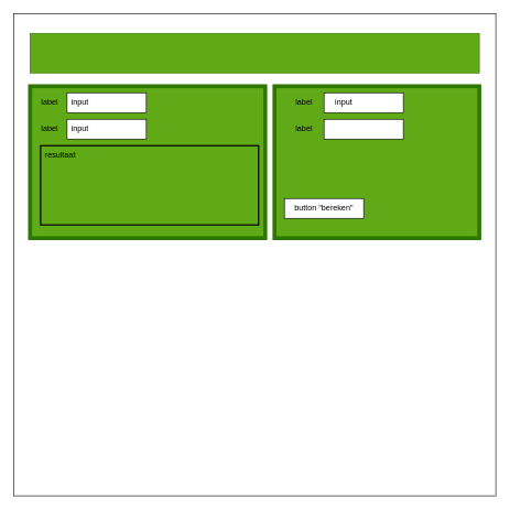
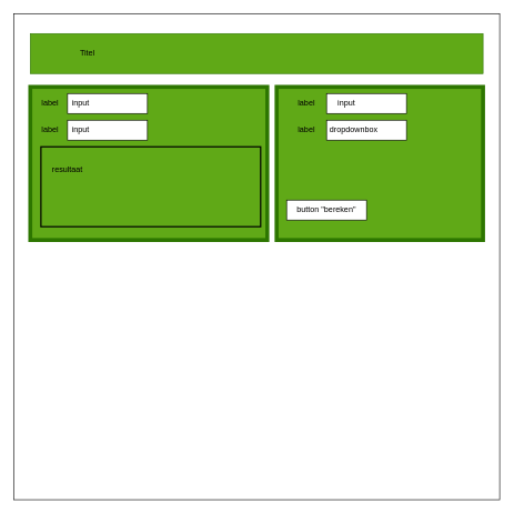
  <mxCell id="0" />
  <mxCell id="1" parent="0" />
  <mxCell id="2" value="" style="whiteSpace=wrap;html=1;aspect=fixed;" parent="1" vertex="1"><mxGeometry x="20" y="20" width="730" height="730" as="geometry" /></mxCell>
  <mxCell id="3" value="" style="rounded=0;whiteSpace=wrap;html=1;fillColor=#60a917;strokeColor=#2D7600;fontColor=#ffffff;" parent="1" vertex="1"><mxGeometry x="45" y="50" width="680" height="60" as="geometry" /></mxCell>
+ <mxCell id="4" value="Titel" style="text;html=1;strokeColor=none;fillColor=none;align=center;verticalAlign=middle;whiteSpace=wrap;rounded=0;strokeWidth=6;" parent="1" vertex="1"><mxGeometry x="51" y="65" width="160" height="30" as="geometry" /></mxCell>
  <mxCell id="5" value="" style="rounded=0;whiteSpace=wrap;html=1;strokeWidth=6;strokeColor=#2D7600;fillColor=#60a917;fontColor=#ffffff;" parent="1" vertex="1"><mxGeometry x="415" y="130" width="310" height="230" as="geometry" /></mxCell>
  <mxCell id="6" value="" style="rounded=0;whiteSpace=wrap;html=1;strokeWidth=6;strokeColor=#2D7600;fillColor=#60a917;fontColor=#ffffff;" parent="1" vertex="1"><mxGeometry x="45" y="130" width="356" height="230" as="geometry" /></mxCell>
  <mxCell id="7" value="label" style="text;html=1;strokeColor=none;fillColor=none;align=center;verticalAlign=middle;whiteSpace=wrap;rounded=0;" parent="1" vertex="1"><mxGeometry x="45" y="140" width="60" height="30" as="geometry" /></mxCell>
  <mxCell id="8" value="" style="rounded=0;whiteSpace=wrap;html=1;" parent="1" vertex="1"><mxGeometry x="101" y="140" width="120" height="30" as="geometry" /></mxCell>
  <mxCell id="9" value="input" style="text;html=1;strokeColor=none;fillColor=none;align=center;verticalAlign=middle;whiteSpace=wrap;rounded=0;" parent="1" vertex="1"><mxGeometry x="91" y="140" width="60" height="30" as="geometry" /></mxCell>
  <mxCell id="10" value="button &quot;bereken&quot;" style="rounded=0;whiteSpace=wrap;html=1;" parent="1" vertex="1"><mxGeometry x="430" y="300" width="120" height="30" as="geometry" /></mxCell>
  <mxCell id="11" value="" style="rounded=0;whiteSpace=wrap;html=1;fillColor=none;strokeWidth=2;" parent="1" vertex="1"><mxGeometry x="61" y="220" width="330" height="120" as="geometry" /></mxCell>
- <mxCell id="12" value="resultaat" style="text;html=1;strokeColor=none;fillColor=none;align=center;verticalAlign=middle;whiteSpace=wrap;rounded=0;" parent="1" vertex="1"><mxGeometry x="61" y="220" width="60" height="30" as="geometry" /></mxCell>
+ <mxCell id="12" value="resultaat" style="text;html=1;strokeColor=none;fillColor=none;align=center;verticalAlign=middle;whiteSpace=wrap;rounded=0;" parent="1" vertex="1"><mxGeometry x="71" y="240" width="60" height="30" as="geometry" /></mxCell>
  <mxCell id="13" value="" style="rounded=0;whiteSpace=wrap;html=1;" vertex="1" parent="1"><mxGeometry x="101" y="180" width="120" height="30" as="geometry" /></mxCell>
  <mxCell id="14" value="input" style="text;html=1;strokeColor=none;fillColor=none;align=center;verticalAlign=middle;whiteSpace=wrap;rounded=0;" vertex="1" parent="1"><mxGeometry x="91" y="180" width="60" height="30" as="geometry" /></mxCell>
  <mxCell id="15" value="label" style="text;html=1;strokeColor=none;fillColor=none;align=center;verticalAlign=middle;whiteSpace=wrap;rounded=0;" vertex="1" parent="1"><mxGeometry x="45" y="180" width="60" height="30" as="geometry" /></mxCell>
  <mxCell id="16" value="label" style="text;html=1;strokeColor=none;fillColor=none;align=center;verticalAlign=middle;whiteSpace=wrap;rounded=0;" vertex="1" parent="1"><mxGeometry x="430" y="140" width="60" height="30" as="geometry" /></mxCell>
  <mxCell id="17" value="" style="rounded=0;whiteSpace=wrap;html=1;" vertex="1" parent="1"><mxGeometry x="490" y="140" width="120" height="30" as="geometry" /></mxCell>
  <mxCell id="18" value="" style="rounded=0;whiteSpace=wrap;html=1;" vertex="1" parent="1"><mxGeometry x="490" y="180" width="120" height="30" as="geometry" /></mxCell>
  <mxCell id="19" value="label" style="text;html=1;strokeColor=none;fillColor=none;align=center;verticalAlign=middle;whiteSpace=wrap;rounded=0;" vertex="1" parent="1"><mxGeometry x="430" y="180" width="60" height="30" as="geometry" /></mxCell>
+ <mxCell id="20" value="dropdownbox" style="text;html=1;strokeColor=none;fillColor=none;align=center;verticalAlign=middle;whiteSpace=wrap;rounded=0;" vertex="1" parent="1"><mxGeometry x="501" y="180" width="60" height="30" as="geometry" /></mxCell>
  <mxCell id="21" value="input" style="text;html=1;strokeColor=none;fillColor=none;align=center;verticalAlign=middle;whiteSpace=wrap;rounded=0;" vertex="1" parent="1"><mxGeometry x="490" y="140" width="60" height="30" as="geometry" /></mxCell>
